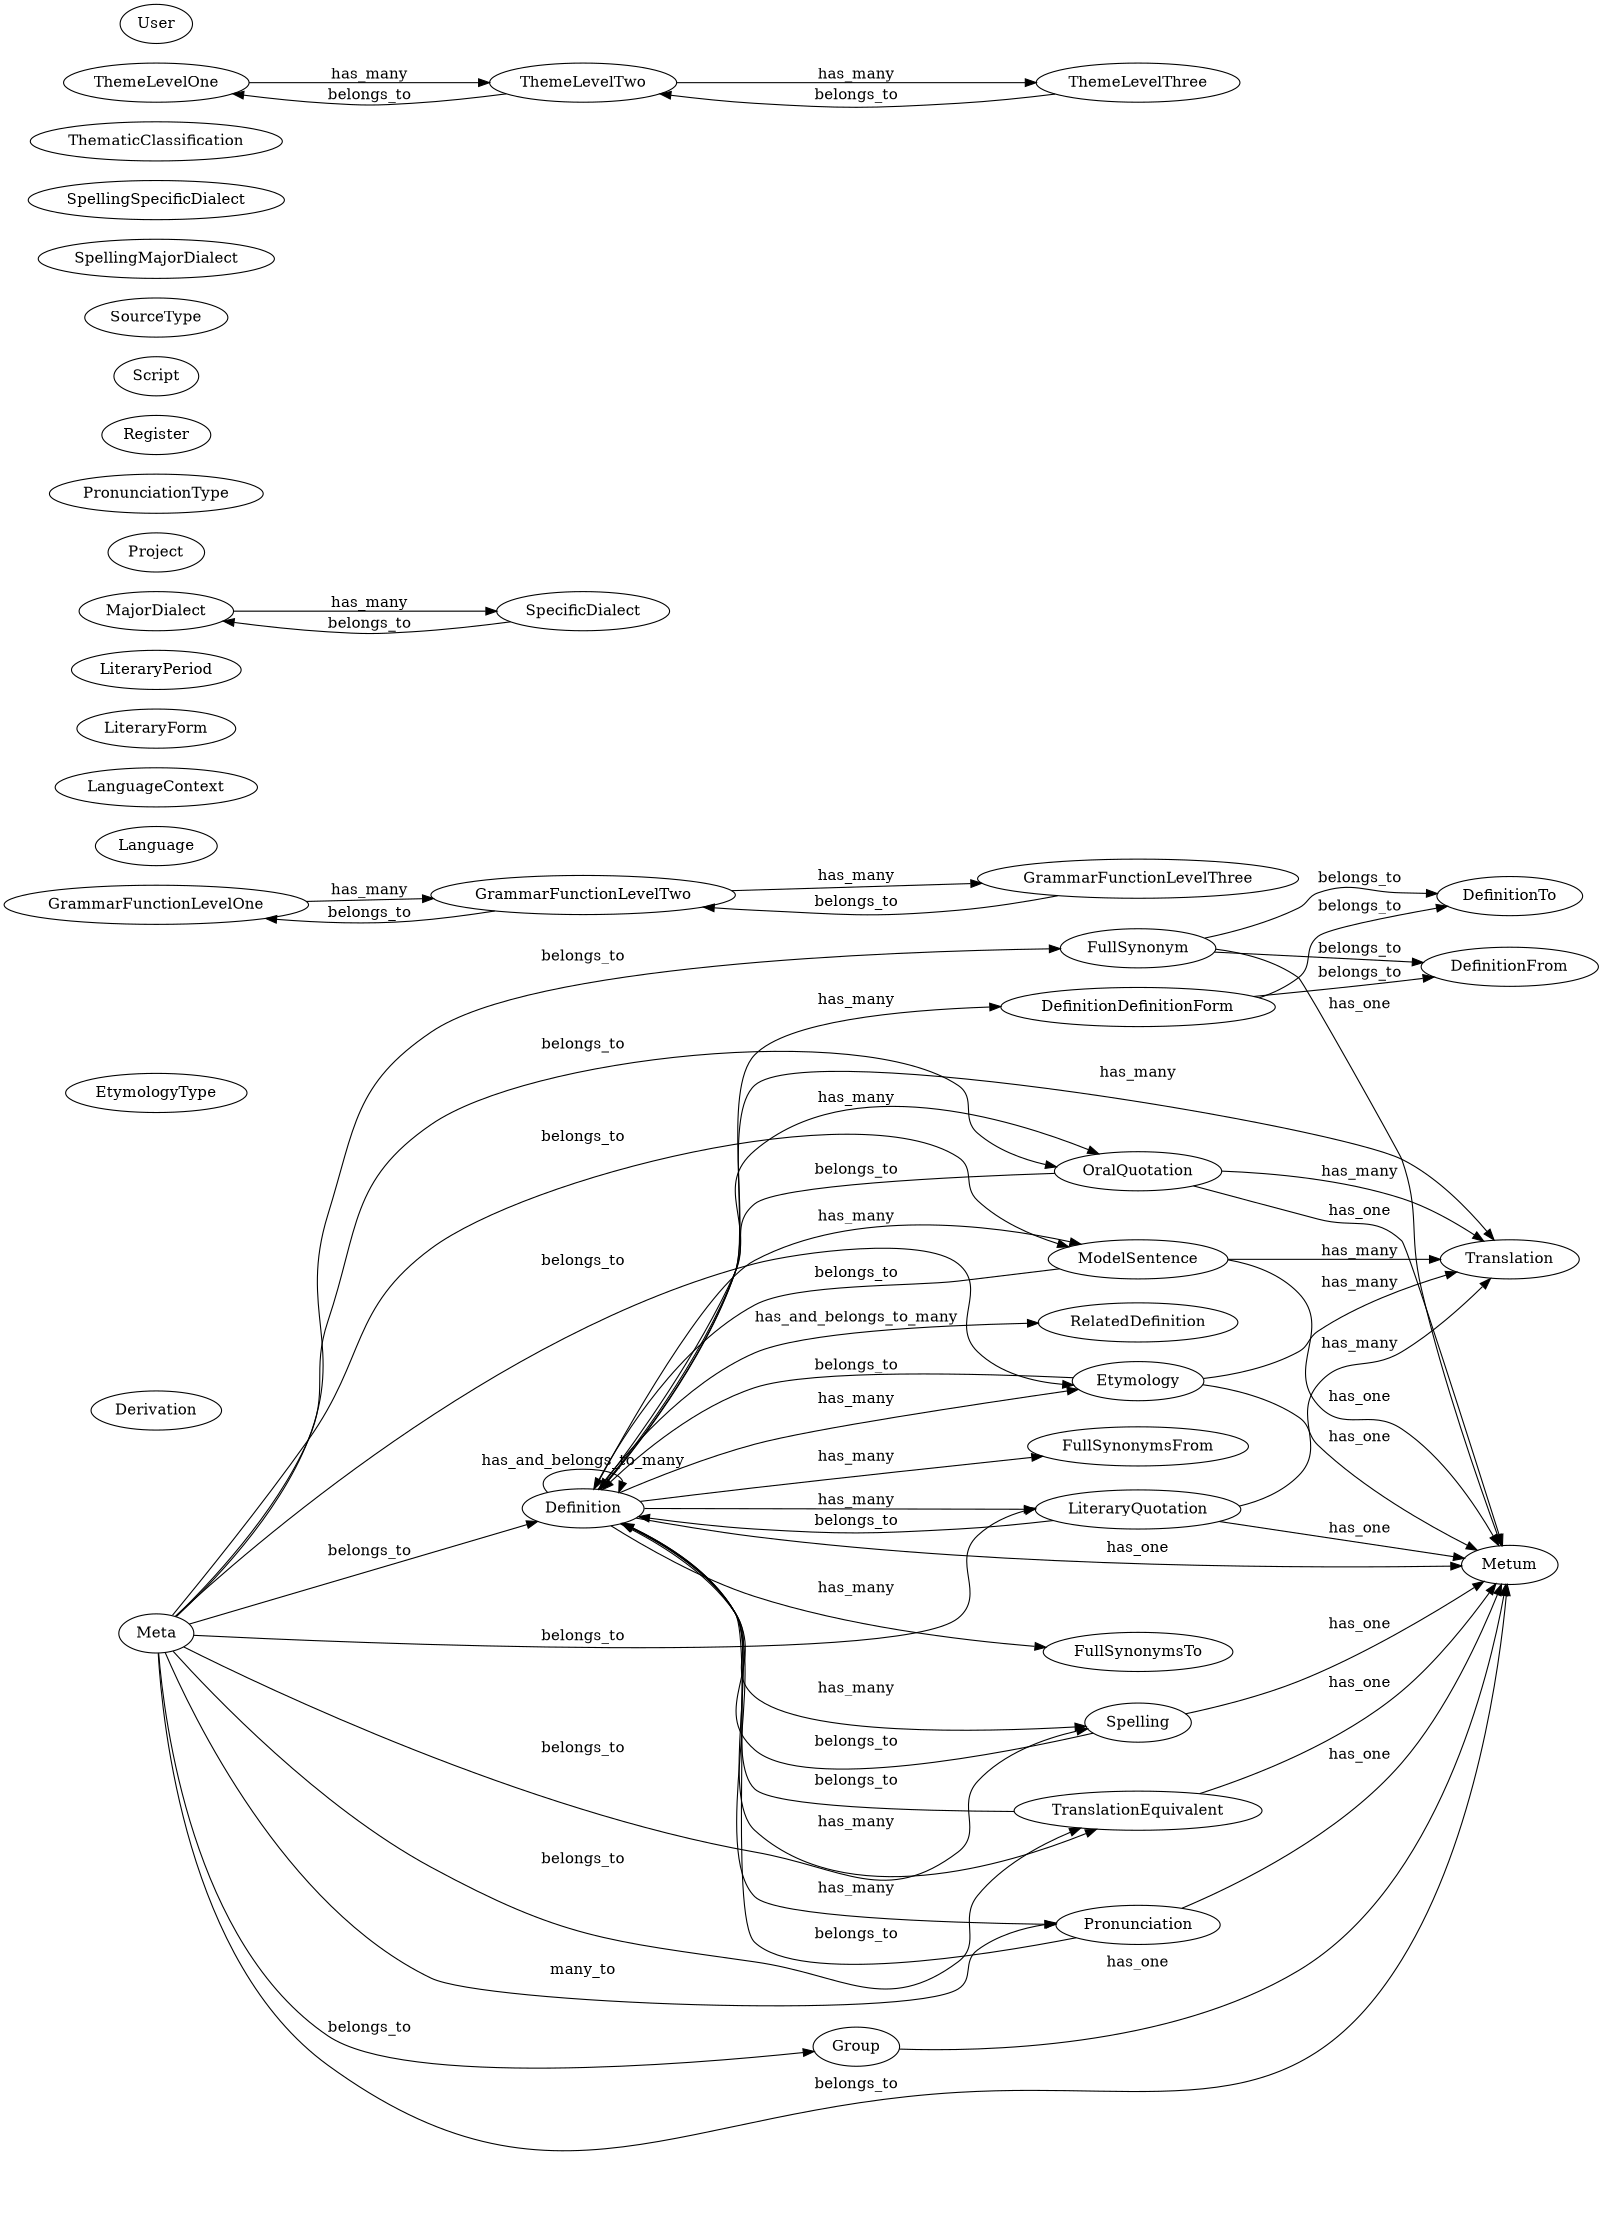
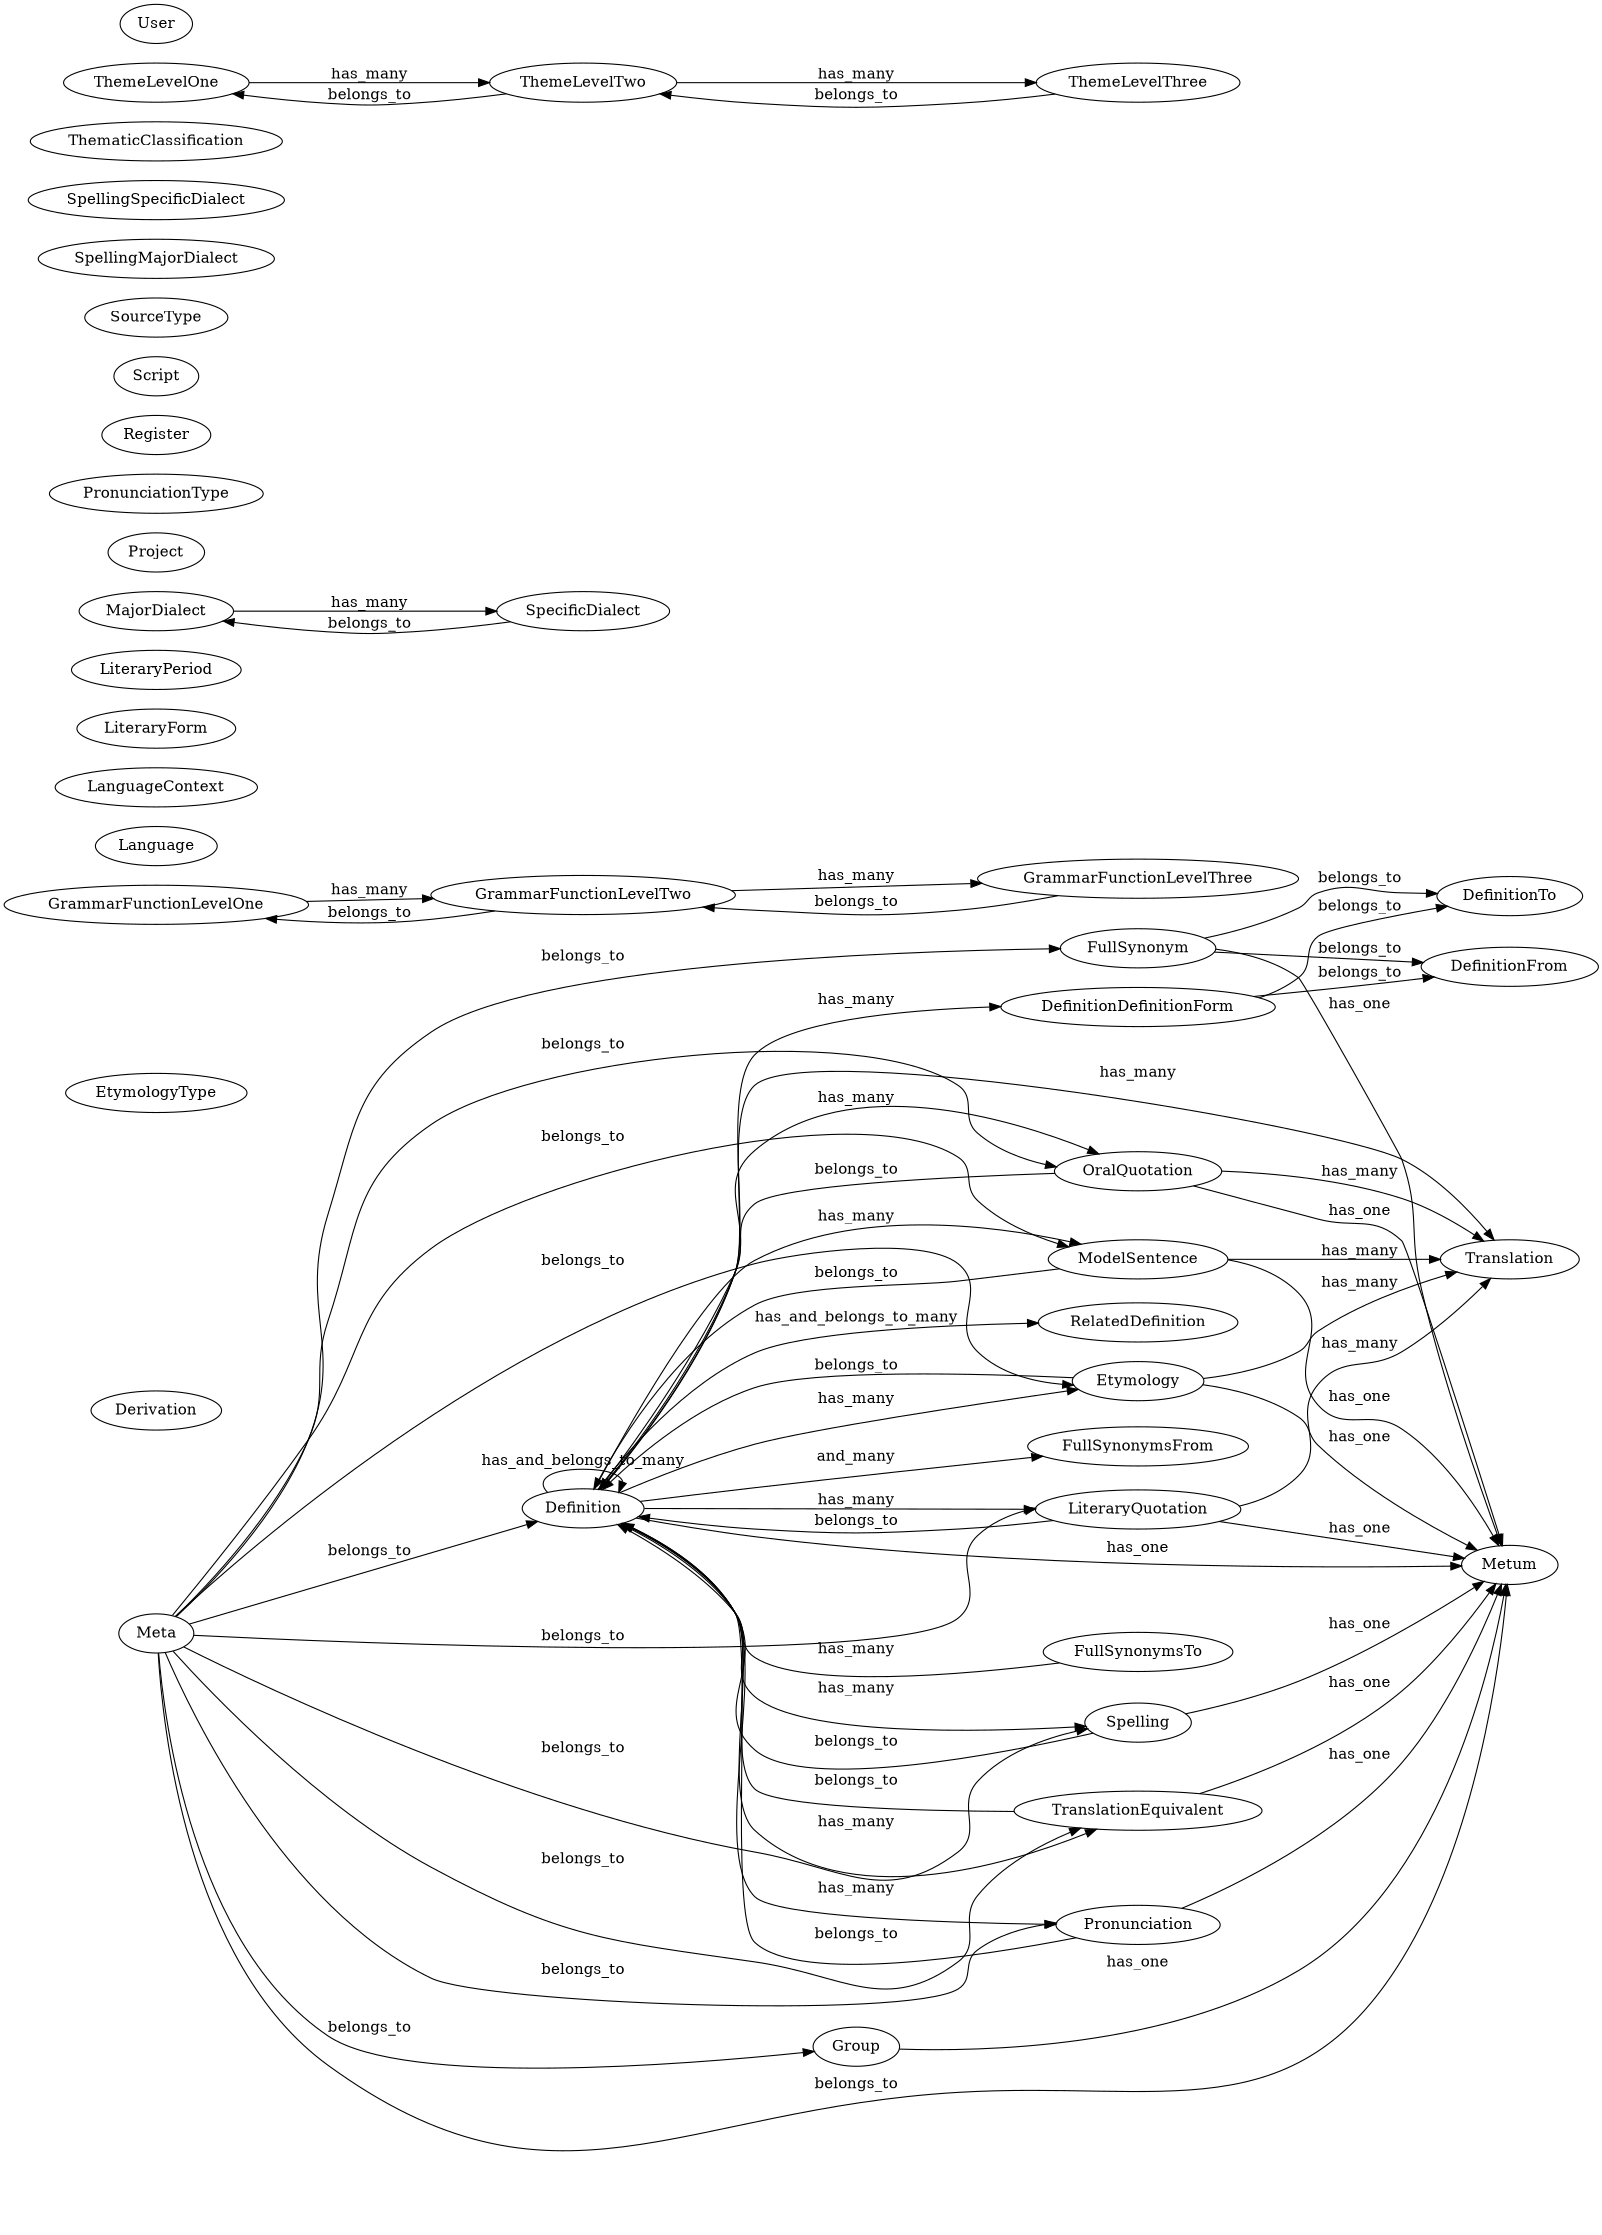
  digraph {
    rankdir=LR
    Definition
    Pronunciation
    FullSynonymsFrom
    LiteraryQuotation
    Metum
    FullSynonymsTo
    TranslationEquivalent
    Etymology
    OralQuotation
    Spelling
    DefinitionDefinitionForm
    ModelSentence
    Translation
    RelatedDefinition
    DefinitionTo
    DefinitionFrom
    Derivation
    EtymologyType
    FullSynonym
    GrammarFunctionLevelOne
    GrammarFunctionLevelTwo
    GrammarFunctionLevelThree
    Group
    Language
    LanguageContext
    LiteraryForm
    LiteraryPeriod
    MajorDialect
    SpecificDialect
    Meta
    Project
    PronunciationType
    Register
    Script
    SourceType
    SpellingMajorDialect
    SpellingSpecificDialect
    ThematicClassification
    ThemeLevelOne
    ThemeLevelTwo
    ThemeLevelThree
    User
    Definition -> Definition [label=has_and_belongs_to_many]
    Definition -> Pronunciation [label=has_many]
-   Definition -> FullSynonymsFrom [label=has_many]
+   Definition -> FullSynonymsFrom [label=and_many]
    Definition -> LiteraryQuotation [label=has_many]
    Definition -> Metum [label=has_one]
-   Definition -> FullSynonymsTo [label=has_many]
+   FullSynonymsTo -> Definition [label=has_many]
    Definition -> TranslationEquivalent [label=has_many]
    Definition -> Etymology [label=has_many]
    Definition -> OralQuotation [label=has_many]
    Definition -> Spelling [label=has_many]
    Definition -> DefinitionDefinitionForm [label=has_many]
    Definition -> ModelSentence [label=has_many]
    Definition -> Translation [label=has_many]
    Definition -> RelatedDefinition [label=has_and_belongs_to_many]
    Pronunciation -> Definition [label=belongs_to]
    Pronunciation -> Metum [label=has_one]
    LiteraryQuotation -> Definition [label=belongs_to]
    LiteraryQuotation -> Metum [label=has_one]
    LiteraryQuotation -> Translation [label=has_many]
    TranslationEquivalent -> Definition [label=belongs_to]
    TranslationEquivalent -> Metum [label=has_one]
    Etymology -> Definition [label=belongs_to]
    Etymology -> Metum [label=has_one]
    Etymology -> Translation [label=has_many]
    OralQuotation -> Definition [label=belongs_to]
    OralQuotation -> Metum [label=has_one]
    OralQuotation -> Translation [label=has_many]
    Spelling -> Definition [label=belongs_to]
    Spelling -> Metum [label=has_one]
    DefinitionDefinitionForm -> DefinitionTo [label=belongs_to]
    DefinitionDefinitionForm -> DefinitionFrom [label=belongs_to]
    ModelSentence -> Definition [label=belongs_to]
    ModelSentence -> Metum [label=has_one]
    ModelSentence -> Translation [label=has_many]
    FullSynonym -> Metum [label=has_one]
    FullSynonym -> DefinitionTo [label=belongs_to]
    FullSynonym -> DefinitionFrom [label=belongs_to]
    GrammarFunctionLevelOne -> GrammarFunctionLevelTwo [label=has_many]
    GrammarFunctionLevelTwo -> GrammarFunctionLevelOne [label=belongs_to]
    GrammarFunctionLevelTwo -> GrammarFunctionLevelThree [label=has_many]
    GrammarFunctionLevelThree -> GrammarFunctionLevelTwo [label=belongs_to]
    Group -> Metum [label=has_one]
    MajorDialect -> SpecificDialect [label=has_many]
    SpecificDialect -> MajorDialect [label=belongs_to]
    Meta -> Definition [label=belongs_to]
-   Meta -> Pronunciation [label=many_to]
+   Meta -> Pronunciation [label=belongs_to]
    Meta -> LiteraryQuotation [label=belongs_to]
    Meta -> Metum [label=belongs_to]
    Meta -> TranslationEquivalent [label=belongs_to]
    Meta -> Etymology [label=belongs_to]
    Meta -> OralQuotation [label=belongs_to]
    Meta -> Spelling [label=belongs_to]
    Meta -> ModelSentence [label=belongs_to]
    Meta -> FullSynonym [label=belongs_to]
    Meta -> Group [label=belongs_to]
    ThemeLevelOne -> ThemeLevelTwo [label=has_many]
    ThemeLevelTwo -> ThemeLevelOne [label=belongs_to]
    ThemeLevelTwo -> ThemeLevelThree [label=has_many]
    ThemeLevelThree -> ThemeLevelTwo [label=belongs_to]
  }
